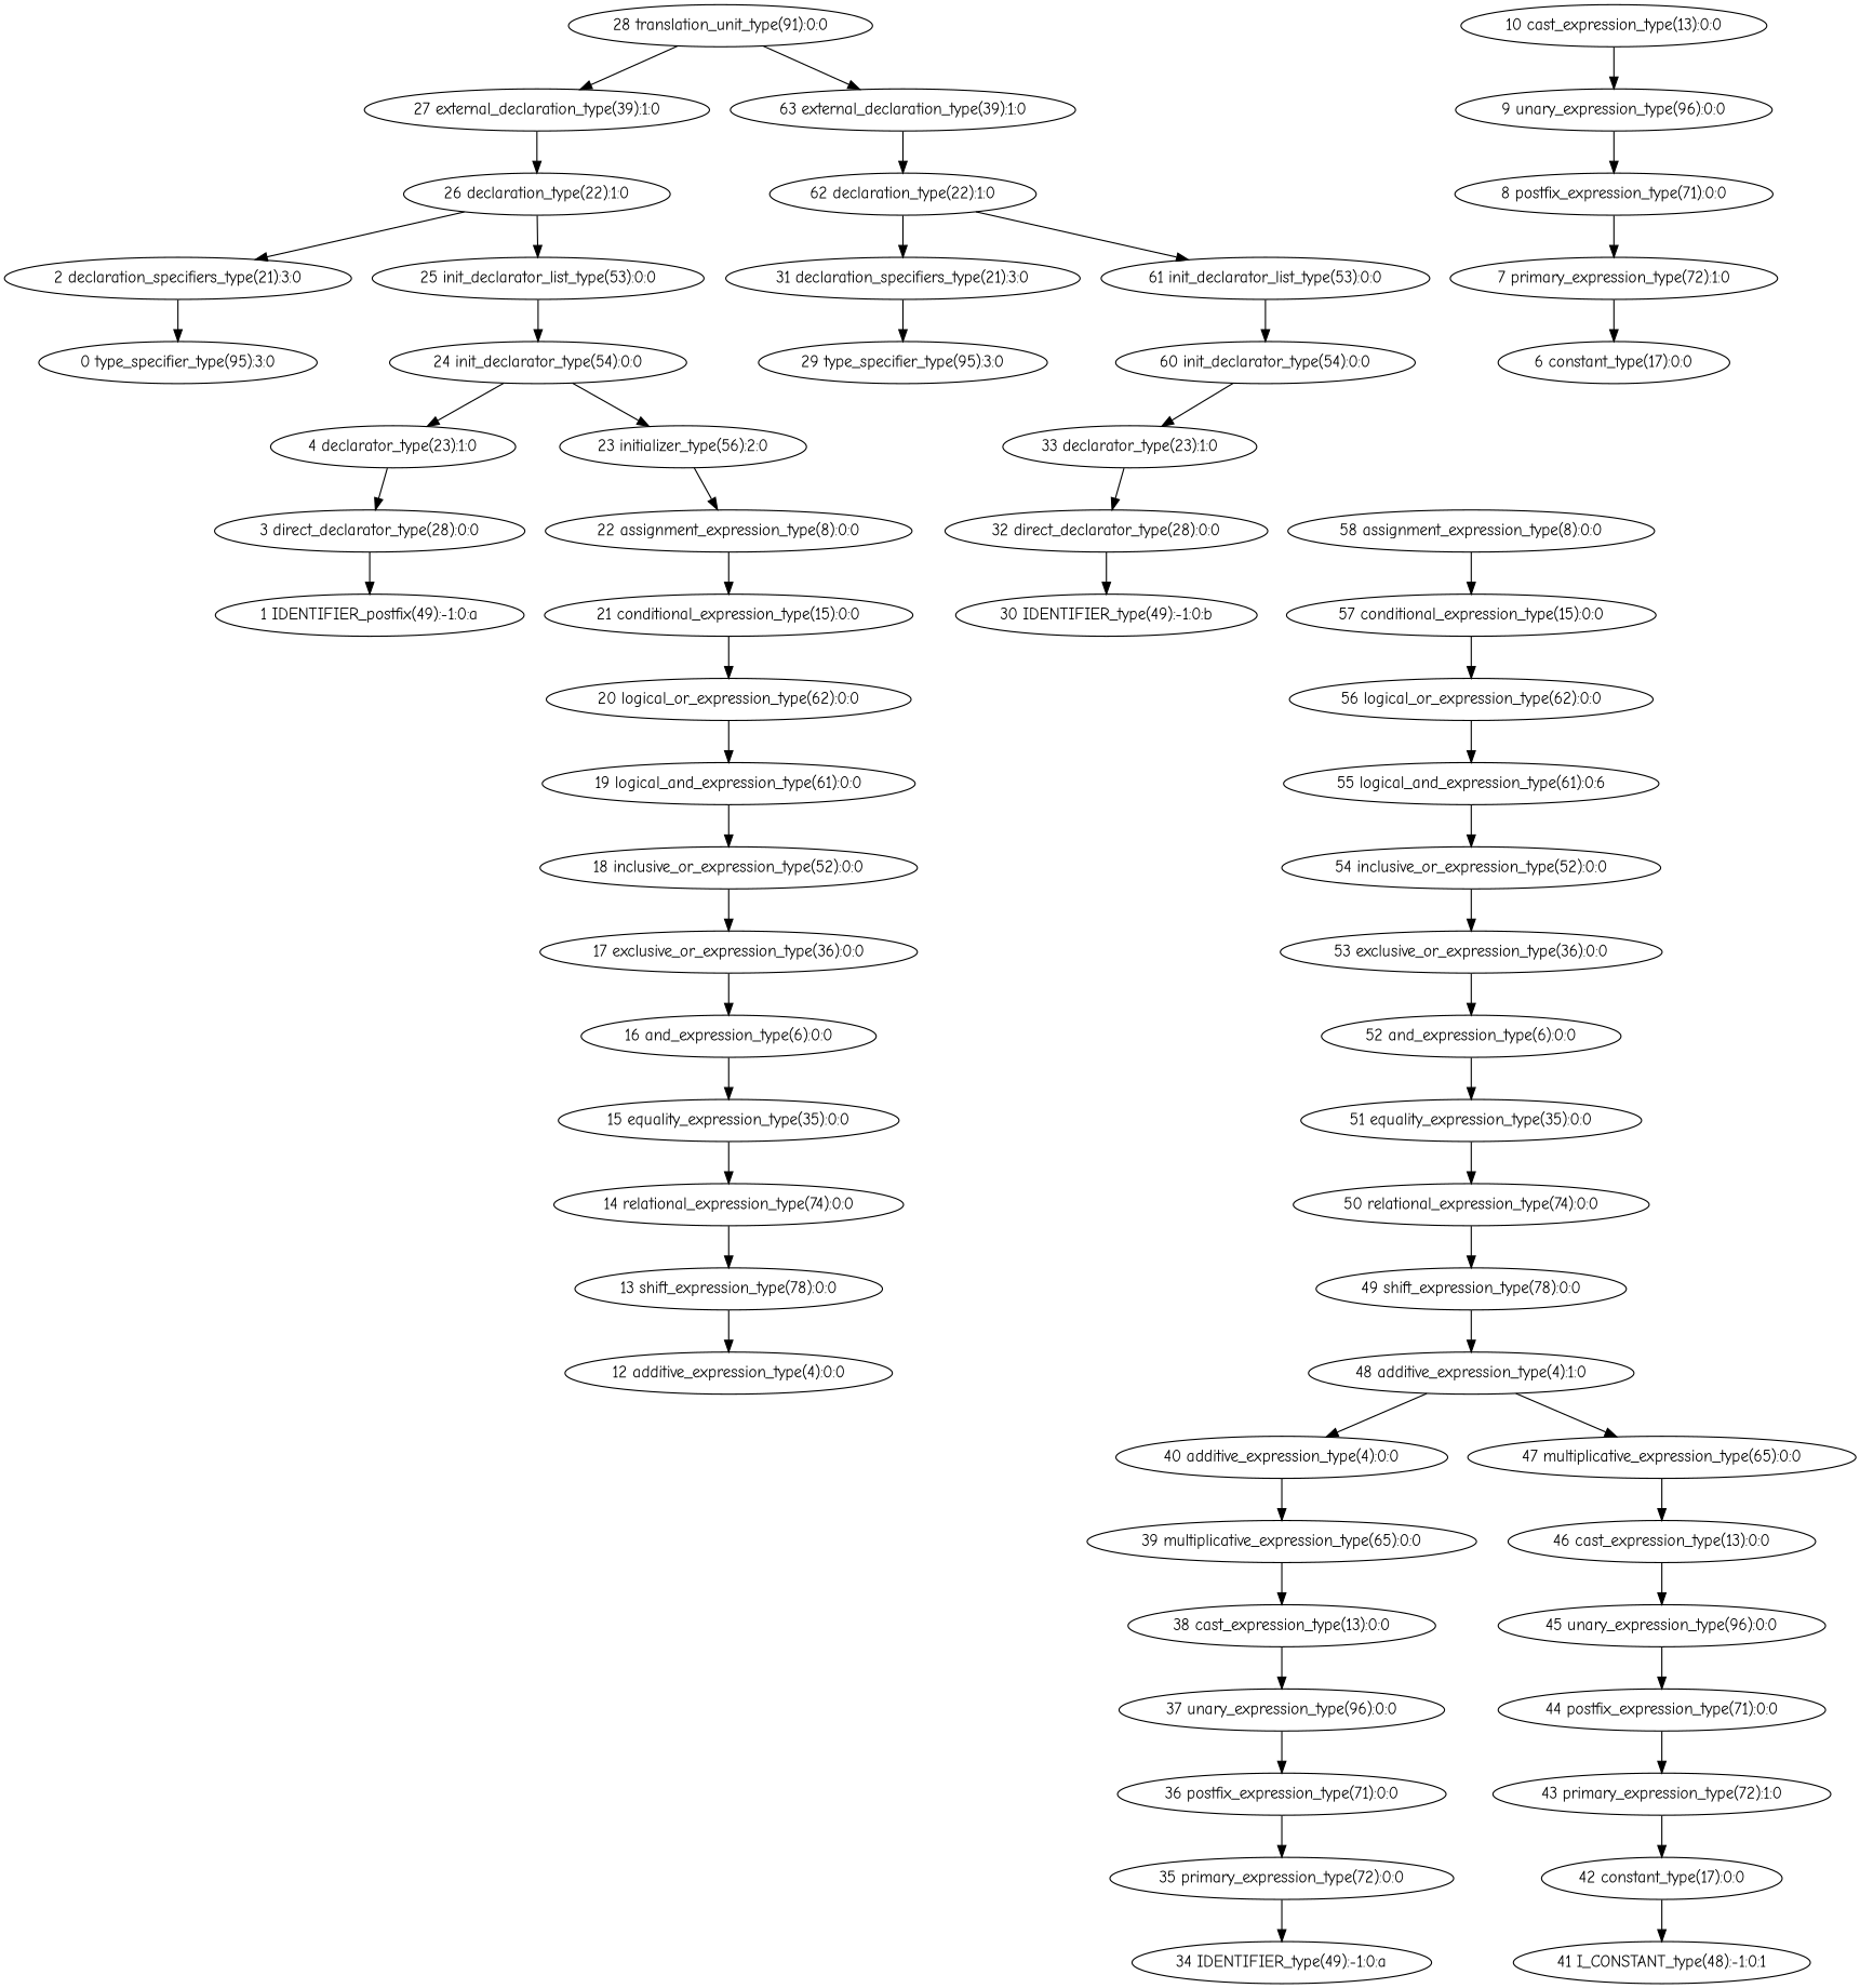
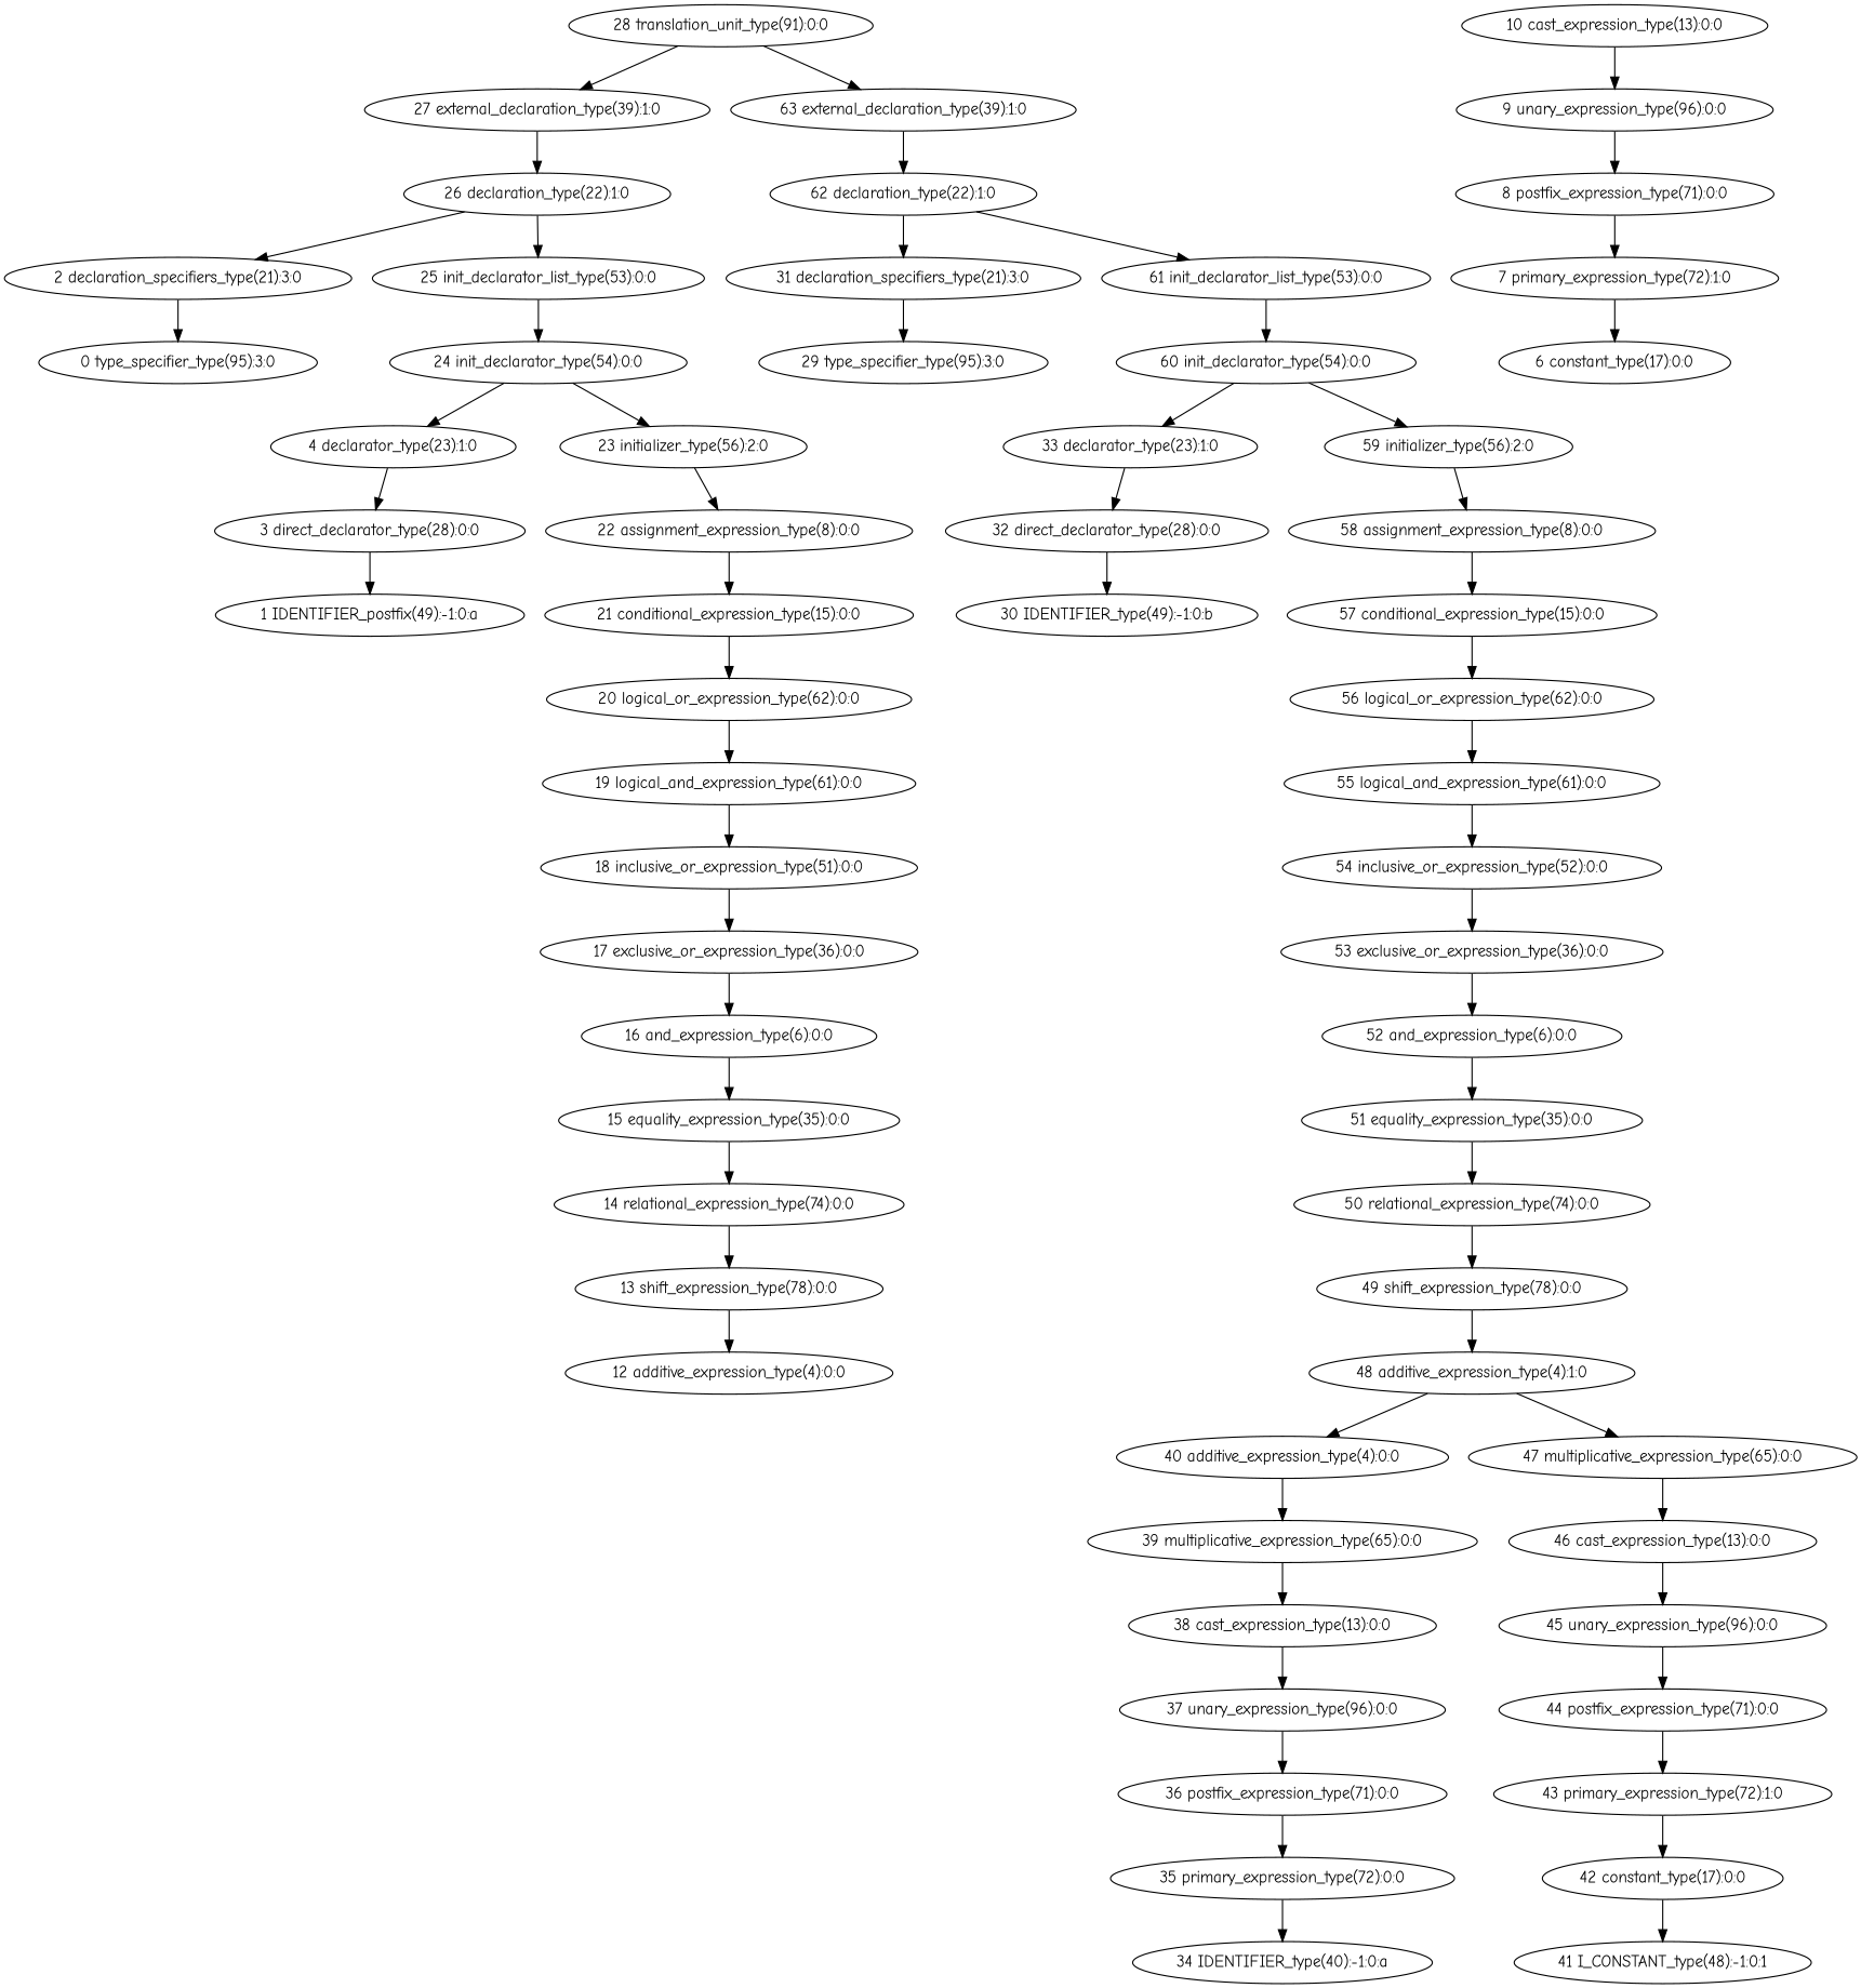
  digraph {
    fontname="Comic Neue"
    node [fontname="Comic Neue"]
    edge [fontname="Comic Neue"]
    n1 [label="28 translation_unit_type(91):0:0"]
    n2 [label="27 external_declaration_type(39):1:0"]
    n3 [label="63 external_declaration_type(39):1:0"]
    n4 [label="26 declaration_type(22):1:0"]
    n5 [label="62 declaration_type(22):1:0"]
    n6 [label="2 declaration_specifiers_type(21):3:0"]
    n7 [label="25 init_declarator_list_type(53):0:0"]
    n8 [label="0 type_specifier_type(95):3:0"]
    n9 [label="24 init_declarator_type(54):0:0"]
    n10 [label="4 declarator_type(23):1:0"]
    n11 [label="23 initializer_type(56):2:0"]
    n12 [label="3 direct_declarator_type(28):0:0"]
    n13 [label="22 assignment_expression_type(8):0:0"]
    n14 [label="1 IDENTIFIER_postfix(49):-1:0:a"]
    n15 [label="21 conditional_expression_type(15):0:0"]
    n16 [label="20 logical_or_expression_type(62):0:0"]
    n17 [label="19 logical_and_expression_type(61):0:0"]
-   n18 [label="18 inclusive_or_expression_type(52):0:0"]
+   n18 [label="18 inclusive_or_expression_type(51):0:0"]
    n19 [label="17 exclusive_or_expression_type(36):0:0"]
    n20 [label="16 and_expression_type(6):0:0"]
    n21 [label="15 equality_expression_type(35):0:0"]
    n22 [label="14 relational_expression_type(74):0:0"]
    n23 [label="13 shift_expression_type(78):0:0"]
    n24 [label="12 additive_expression_type(4):0:0"]
    n25 [label="10 cast_expression_type(13):0:0"]
    n26 [label="9 unary_expression_type(96):0:0"]
    n27 [label="8 postfix_expression_type(71):0:0"]
    n28 [label="7 primary_expression_type(72):1:0"]
    n29 [label="6 constant_type(17):0:0"]
    n30 [label="31 declaration_specifiers_type(21):3:0"]
    n31 [label="61 init_declarator_list_type(53):0:0"]
    n32 [label="29 type_specifier_type(95):3:0"]
    n33 [label="60 init_declarator_type(54):0:0"]
    n34 [label="33 declarator_type(23):1:0"]
+   n35 [label="59 initializer_type(56):2:0"]
    n36 [label="32 direct_declarator_type(28):0:0"]
    n37 [label="58 assignment_expression_type(8):0:0"]
    n38 [label="30 IDENTIFIER_type(49):-1:0:b"]
    n39 [label="57 conditional_expression_type(15):0:0"]
    n40 [label="56 logical_or_expression_type(62):0:0"]
-   n41 [label="55 logical_and_expression_type(61):0:6"]
+   n41 [label="55 logical_and_expression_type(61):0:0"]
    n42 [label="54 inclusive_or_expression_type(52):0:0"]
    n43 [label="53 exclusive_or_expression_type(36):0:0"]
    n44 [label="52 and_expression_type(6):0:0"]
    n45 [label="51 equality_expression_type(35):0:0"]
    n46 [label="50 relational_expression_type(74):0:0"]
    n47 [label="49 shift_expression_type(78):0:0"]
    n48 [label="48 additive_expression_type(4):1:0"]
    n49 [label="40 additive_expression_type(4):0:0"]
    n50 [label="47 multiplicative_expression_type(65):0:0"]
    n51 [label="39 multiplicative_expression_type(65):0:0"]
    n52 [label="46 cast_expression_type(13):0:0"]
    n53 [label="38 cast_expression_type(13):0:0"]
    n54 [label="37 unary_expression_type(96):0:0"]
    n55 [label="36 postfix_expression_type(71):0:0"]
    n56 [label="35 primary_expression_type(72):0:0"]
-   n57 [label="34 IDENTIFIER_type(49):-1:0:a"]
+   n57 [label="34 IDENTIFIER_type(40):-1:0:a"]
    n58 [label="45 unary_expression_type(96):0:0"]
    n59 [label="44 postfix_expression_type(71):0:0"]
    n60 [label="43 primary_expression_type(72):1:0"]
    n61 [label="42 constant_type(17):0:0"]
    n62 [label="41 I_CONSTANT_type(48):-1:0:1"]
    n1 -> n2
    n1 -> n3
    n2 -> n4
    n3 -> n5
    n4 -> n6
    n4 -> n7
    n5 -> n30
    n5 -> n31
    n6 -> n8
    n7 -> n9
    n9 -> n10
    n9 -> n11
    n10 -> n12
    n11 -> n13
    n12 -> n14
    n13 -> n15
    n15 -> n16
    n16 -> n17
    n17 -> n18
    n18 -> n19
    n19 -> n20
    n20 -> n21
    n21 -> n22
    n22 -> n23
    n23 -> n24
    n25 -> n26
    n26 -> n27
    n27 -> n28
    n28 -> n29
    n30 -> n32
    n31 -> n33
    n33 -> n34
+   n33 -> n35
    n34 -> n36
+   n35 -> n37
    n36 -> n38
    n37 -> n39
    n39 -> n40
    n40 -> n41
    n41 -> n42
    n42 -> n43
    n43 -> n44
    n44 -> n45
    n45 -> n46
    n46 -> n47
    n47 -> n48
    n48 -> n49
    n48 -> n50
    n49 -> n51
    n50 -> n52
    n51 -> n53
    n52 -> n58
    n53 -> n54
    n54 -> n55
    n55 -> n56
    n56 -> n57
    n58 -> n59
    n59 -> n60
    n60 -> n61
    n61 -> n62
  }
